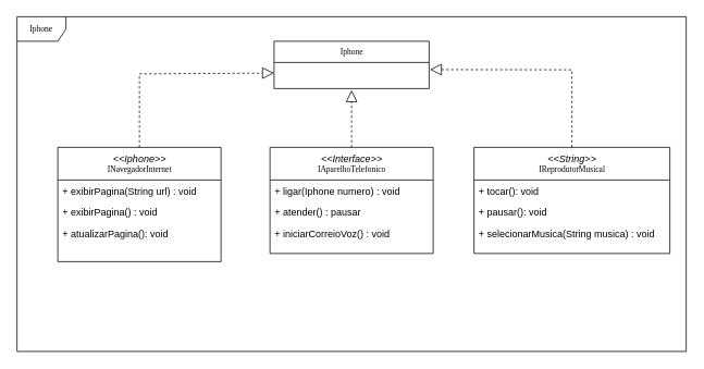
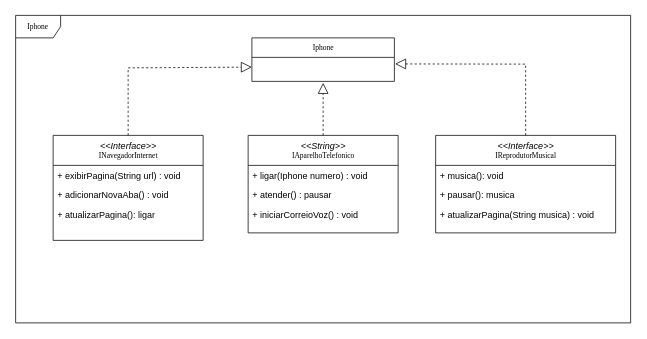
  <mxCell id="0" />
  <mxCell id="1" parent="0" />
  <mxCell id="2" value="Iphone" style="shape=umlFrame;whiteSpace=wrap;html=1;rounded=0;shadow=0;comic=0;labelBackgroundColor=none;strokeWidth=1;fontFamily=Verdana;fontSize=10;align=center;" parent="1" vertex="1"><mxGeometry x="20" y="20" width="820" height="410" as="geometry" /></mxCell>
  <mxCell id="3" value="Iphone" style="swimlane;html=1;fontStyle=0;childLayout=stackLayout;horizontal=1;startSize=26;fillColor=none;horizontalStack=0;resizeParent=1;resizeLast=0;collapsible=1;marginBottom=0;swimlaneFillColor=#ffffff;rounded=0;shadow=0;comic=0;labelBackgroundColor=none;strokeWidth=1;fontFamily=Verdana;fontSize=10;align=center;" parent="1" vertex="1"><mxGeometry x="335" y="50" width="190" height="58" as="geometry" /></mxCell>
- <mxCell id="4" value="&lt;i style=&quot;font-family: Helvetica; font-size: 12px;&quot;&gt;&amp;lt;&amp;lt;String&amp;gt;&amp;gt;&lt;/i&gt;&lt;br style=&quot;font-family: Helvetica; font-size: 12px;&quot;&gt;IReprodutorMusical" style="swimlane;html=1;fontStyle=0;childLayout=stackLayout;horizontal=1;startSize=40;fillColor=none;horizontalStack=0;resizeParent=1;resizeLast=0;collapsible=1;marginBottom=0;swimlaneFillColor=#ffffff;rounded=0;shadow=0;comic=0;labelBackgroundColor=none;strokeWidth=1;fontFamily=Verdana;fontSize=10;align=center;" parent="1" vertex="1"><mxGeometry x="580" y="180" width="240" height="130" as="geometry" /></mxCell>
- <mxCell id="5" value="+ tocar(): void" style="text;html=1;strokeColor=none;fillColor=none;align=left;verticalAlign=top;spacingLeft=4;spacingRight=4;whiteSpace=wrap;overflow=hidden;rotatable=0;points=[[0,0.5],[1,0.5]];portConstraint=eastwest;" parent="4" vertex="1"><mxGeometry y="40" width="240" height="26" as="geometry" /></mxCell>
- <mxCell id="6" value="+ pausar(): void" style="text;html=1;strokeColor=none;fillColor=none;align=left;verticalAlign=top;spacingLeft=4;spacingRight=4;whiteSpace=wrap;overflow=hidden;rotatable=0;points=[[0,0.5],[1,0.5]];portConstraint=eastwest;" parent="4" vertex="1"><mxGeometry y="66" width="240" height="26" as="geometry" /></mxCell>
- <mxCell id="7" value="+&amp;nbsp;&lt;span style=&quot;background-color: initial;&quot;&gt;selecionarMusica(String musica) : void&lt;/span&gt;&lt;div&gt;&lt;span style=&quot;background-color: initial;&quot;&gt;&lt;br&gt;&lt;/span&gt;&lt;/div&gt;" style="text;html=1;strokeColor=none;fillColor=none;align=left;verticalAlign=top;spacingLeft=4;spacingRight=4;whiteSpace=wrap;overflow=hidden;rotatable=0;points=[[0,0.5],[1,0.5]];portConstraint=eastwest;" parent="4" vertex="1"><mxGeometry y="92" width="240" height="26" as="geometry" /></mxCell>
- <mxCell id="8" value="&lt;i style=&quot;font-family: Helvetica; font-size: 12px;&quot;&gt;&amp;lt;&amp;lt;Interface&amp;gt;&amp;gt;&lt;/i&gt;&lt;br style=&quot;font-family: Helvetica; font-size: 12px;&quot;&gt;&lt;div&gt;IAparelhoTelefonico&lt;/div&gt;" style="swimlane;html=1;fontStyle=0;childLayout=stackLayout;horizontal=1;startSize=40;fillColor=none;horizontalStack=0;resizeParent=1;resizeLast=0;collapsible=1;marginBottom=0;swimlaneFillColor=#ffffff;rounded=0;shadow=0;comic=0;labelBackgroundColor=none;strokeWidth=1;fontFamily=Verdana;fontSize=10;align=center;" vertex="1" parent="1"><mxGeometry x="330" y="180" width="200" height="130" as="geometry" /></mxCell>
+ <mxCell id="4" value="&lt;i style=&quot;font-family: Helvetica; font-size: 12px;&quot;&gt;&amp;lt;&amp;lt;Interface&amp;gt;&amp;gt;&lt;/i&gt;&lt;br style=&quot;font-family: Helvetica; font-size: 12px;&quot;&gt;IReprodutorMusical" style="swimlane;html=1;fontStyle=0;childLayout=stackLayout;horizontal=1;startSize=40;fillColor=none;horizontalStack=0;resizeParent=1;resizeLast=0;collapsible=1;marginBottom=0;swimlaneFillColor=#ffffff;rounded=0;shadow=0;comic=0;labelBackgroundColor=none;strokeWidth=1;fontFamily=Verdana;fontSize=10;align=center;" parent="1" vertex="1"><mxGeometry x="580" y="180" width="240" height="130" as="geometry" /></mxCell>
+ <mxCell id="5" value="+ musica(): void" style="text;html=1;strokeColor=none;fillColor=none;align=left;verticalAlign=top;spacingLeft=4;spacingRight=4;whiteSpace=wrap;overflow=hidden;rotatable=0;points=[[0,0.5],[1,0.5]];portConstraint=eastwest;" parent="4" vertex="1"><mxGeometry y="40" width="240" height="26" as="geometry" /></mxCell>
+ <mxCell id="6" value="+ pausar(): musica" style="text;html=1;strokeColor=none;fillColor=none;align=left;verticalAlign=top;spacingLeft=4;spacingRight=4;whiteSpace=wrap;overflow=hidden;rotatable=0;points=[[0,0.5],[1,0.5]];portConstraint=eastwest;" parent="4" vertex="1"><mxGeometry y="66" width="240" height="26" as="geometry" /></mxCell>
+ <mxCell id="7" value="+&amp;nbsp;&lt;span style=&quot;background-color: initial;&quot;&gt;atualizarPagina(String musica) : void&lt;/span&gt;&lt;div&gt;&lt;span style=&quot;background-color: initial;&quot;&gt;&lt;br&gt;&lt;/span&gt;&lt;/div&gt;" style="text;html=1;strokeColor=none;fillColor=none;align=left;verticalAlign=top;spacingLeft=4;spacingRight=4;whiteSpace=wrap;overflow=hidden;rotatable=0;points=[[0,0.5],[1,0.5]];portConstraint=eastwest;" parent="4" vertex="1"><mxGeometry y="92" width="240" height="26" as="geometry" /></mxCell>
+ <mxCell id="8" value="&lt;i style=&quot;font-family: Helvetica; font-size: 12px;&quot;&gt;&amp;lt;&amp;lt;String&amp;gt;&amp;gt;&lt;/i&gt;&lt;br style=&quot;font-family: Helvetica; font-size: 12px;&quot;&gt;&lt;div&gt;IAparelhoTelefonico&lt;/div&gt;" style="swimlane;html=1;fontStyle=0;childLayout=stackLayout;horizontal=1;startSize=40;fillColor=none;horizontalStack=0;resizeParent=1;resizeLast=0;collapsible=1;marginBottom=0;swimlaneFillColor=#ffffff;rounded=0;shadow=0;comic=0;labelBackgroundColor=none;strokeWidth=1;fontFamily=Verdana;fontSize=10;align=center;" vertex="1" parent="1"><mxGeometry x="330" y="180" width="200" height="130" as="geometry" /></mxCell>
  <mxCell id="9" value="+ ligar(Iphone numero) : void" style="text;html=1;strokeColor=none;fillColor=none;align=left;verticalAlign=top;spacingLeft=4;spacingRight=4;whiteSpace=wrap;overflow=hidden;rotatable=0;points=[[0,0.5],[1,0.5]];portConstraint=eastwest;" vertex="1" parent="8"><mxGeometry y="40" width="200" height="26" as="geometry" /></mxCell>
  <mxCell id="10" value="+ atender() : pausar" style="text;html=1;strokeColor=none;fillColor=none;align=left;verticalAlign=top;spacingLeft=4;spacingRight=4;whiteSpace=wrap;overflow=hidden;rotatable=0;points=[[0,0.5],[1,0.5]];portConstraint=eastwest;" vertex="1" parent="8"><mxGeometry y="66" width="200" height="26" as="geometry" /></mxCell>
  <mxCell id="11" value="+ iniciarCorreioVoz&lt;span style=&quot;background-color: initial;&quot;&gt;() : void&lt;/span&gt;&lt;div&gt;&lt;span style=&quot;background-color: initial;&quot;&gt;&lt;br&gt;&lt;/span&gt;&lt;/div&gt;" style="text;html=1;strokeColor=none;fillColor=none;align=left;verticalAlign=top;spacingLeft=4;spacingRight=4;whiteSpace=wrap;overflow=hidden;rotatable=0;points=[[0,0.5],[1,0.5]];portConstraint=eastwest;" vertex="1" parent="8"><mxGeometry y="92" width="200" height="26" as="geometry" /></mxCell>
- <mxCell id="12" value="&lt;i style=&quot;font-family: Helvetica; font-size: 12px;&quot;&gt;&amp;lt;&amp;lt;Iphone&amp;gt;&amp;gt;&lt;/i&gt;&lt;br style=&quot;font-family: Helvetica; font-size: 12px;&quot;&gt;&lt;div&gt;&lt;span style=&quot;background-color: initial;&quot;&gt;INavegadorInternet&lt;/span&gt;&lt;br&gt;&lt;/div&gt;" style="swimlane;html=1;fontStyle=0;childLayout=stackLayout;horizontal=1;startSize=40;fillColor=none;horizontalStack=0;resizeParent=1;resizeLast=0;collapsible=1;marginBottom=0;swimlaneFillColor=#ffffff;rounded=0;shadow=0;comic=0;labelBackgroundColor=none;strokeWidth=1;fontFamily=Verdana;fontSize=10;align=center;" vertex="1" parent="1"><mxGeometry x="70" y="180" width="200" height="140" as="geometry" /></mxCell>
+ <mxCell id="12" value="&lt;i style=&quot;font-family: Helvetica; font-size: 12px;&quot;&gt;&amp;lt;&amp;lt;Interface&amp;gt;&amp;gt;&lt;/i&gt;&lt;br style=&quot;font-family: Helvetica; font-size: 12px;&quot;&gt;&lt;div&gt;&lt;span style=&quot;background-color: initial;&quot;&gt;INavegadorInternet&lt;/span&gt;&lt;br&gt;&lt;/div&gt;" style="swimlane;html=1;fontStyle=0;childLayout=stackLayout;horizontal=1;startSize=40;fillColor=none;horizontalStack=0;resizeParent=1;resizeLast=0;collapsible=1;marginBottom=0;swimlaneFillColor=#ffffff;rounded=0;shadow=0;comic=0;labelBackgroundColor=none;strokeWidth=1;fontFamily=Verdana;fontSize=10;align=center;" vertex="1" parent="1"><mxGeometry x="70" y="180" width="200" height="140" as="geometry" /></mxCell>
  <mxCell id="13" value="+&amp;nbsp;exibirPagina(String url) : void" style="text;html=1;strokeColor=none;fillColor=none;align=left;verticalAlign=top;spacingLeft=4;spacingRight=4;whiteSpace=wrap;overflow=hidden;rotatable=0;points=[[0,0.5],[1,0.5]];portConstraint=eastwest;" vertex="1" parent="12"><mxGeometry y="40" width="200" height="26" as="geometry" /></mxCell>
- <mxCell id="14" value="+ exibirPagina() : void" style="text;html=1;strokeColor=none;fillColor=none;align=left;verticalAlign=top;spacingLeft=4;spacingRight=4;whiteSpace=wrap;overflow=hidden;rotatable=0;points=[[0,0.5],[1,0.5]];portConstraint=eastwest;" vertex="1" parent="12"><mxGeometry y="66" width="200" height="26" as="geometry" /></mxCell>
- <mxCell id="15" value="+ atualizarPagina&lt;span style=&quot;background-color: initial;&quot;&gt;(): void&lt;/span&gt;" style="text;html=1;strokeColor=none;fillColor=none;align=left;verticalAlign=top;spacingLeft=4;spacingRight=4;whiteSpace=wrap;overflow=hidden;rotatable=0;points=[[0,0.5],[1,0.5]];portConstraint=eastwest;" vertex="1" parent="12"><mxGeometry y="92" width="200" height="26" as="geometry" /></mxCell>
+ <mxCell id="14" value="+ adicionarNovaAba() : void" style="text;html=1;strokeColor=none;fillColor=none;align=left;verticalAlign=top;spacingLeft=4;spacingRight=4;whiteSpace=wrap;overflow=hidden;rotatable=0;points=[[0,0.5],[1,0.5]];portConstraint=eastwest;" vertex="1" parent="12"><mxGeometry y="66" width="200" height="26" as="geometry" /></mxCell>
+ <mxCell id="15" value="+ atualizarPagina&lt;span style=&quot;background-color: initial;&quot;&gt;(): ligar&lt;/span&gt;" style="text;html=1;strokeColor=none;fillColor=none;align=left;verticalAlign=top;spacingLeft=4;spacingRight=4;whiteSpace=wrap;overflow=hidden;rotatable=0;points=[[0,0.5],[1,0.5]];portConstraint=eastwest;" vertex="1" parent="12"><mxGeometry y="92" width="200" height="26" as="geometry" /></mxCell>
  <mxCell id="16" value="" style="endArrow=block;dashed=1;endFill=0;endSize=12;html=1;rounded=0;entryX=0;entryY=0.5;entryDx=0;entryDy=0;exitX=0.5;exitY=0;exitDx=0;exitDy=0;" edge="1" parent="1" source="12"><mxGeometry width="160" relative="1" as="geometry"><mxPoint x="130" y="100" as="sourcePoint" /><mxPoint x="335" y="89" as="targetPoint" /><Array as="points"><mxPoint x="170" y="90" /></Array></mxGeometry></mxCell>
  <mxCell id="17" value="" style="endArrow=block;dashed=1;endFill=0;endSize=12;html=1;rounded=0;entryX=1.005;entryY=0.336;entryDx=0;entryDy=0;exitX=0.5;exitY=0;exitDx=0;exitDy=0;entryPerimeter=0;" edge="1" parent="1" source="4"><mxGeometry width="160" relative="1" as="geometry"><mxPoint x="500" y="180" as="sourcePoint" /><mxPoint x="525.95" y="84.736" as="targetPoint" /><Array as="points"><mxPoint x="700" y="85" /></Array></mxGeometry></mxCell>
  <mxCell id="18" value="" style="endArrow=block;dashed=1;endFill=0;endSize=12;html=1;rounded=0;exitX=0.5;exitY=0;exitDx=0;exitDy=0;" edge="1" parent="1" source="8"><mxGeometry width="160" relative="1" as="geometry"><mxPoint x="580" y="245.26" as="sourcePoint" /><mxPoint x="430" y="110" as="targetPoint" /><Array as="points" /></mxGeometry></mxCell>
